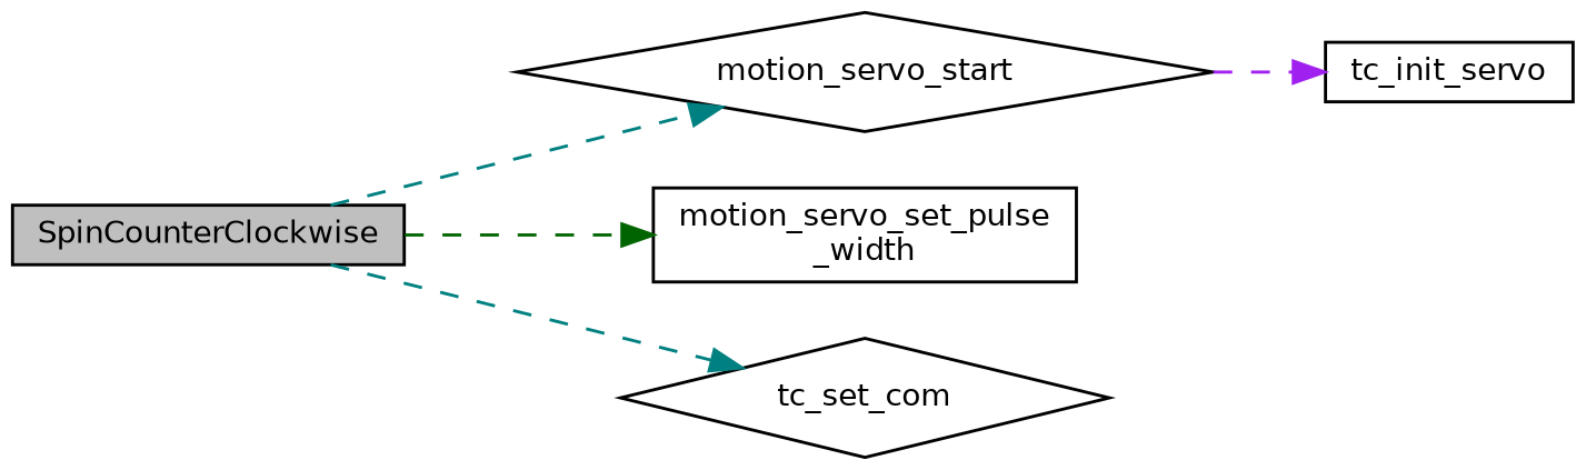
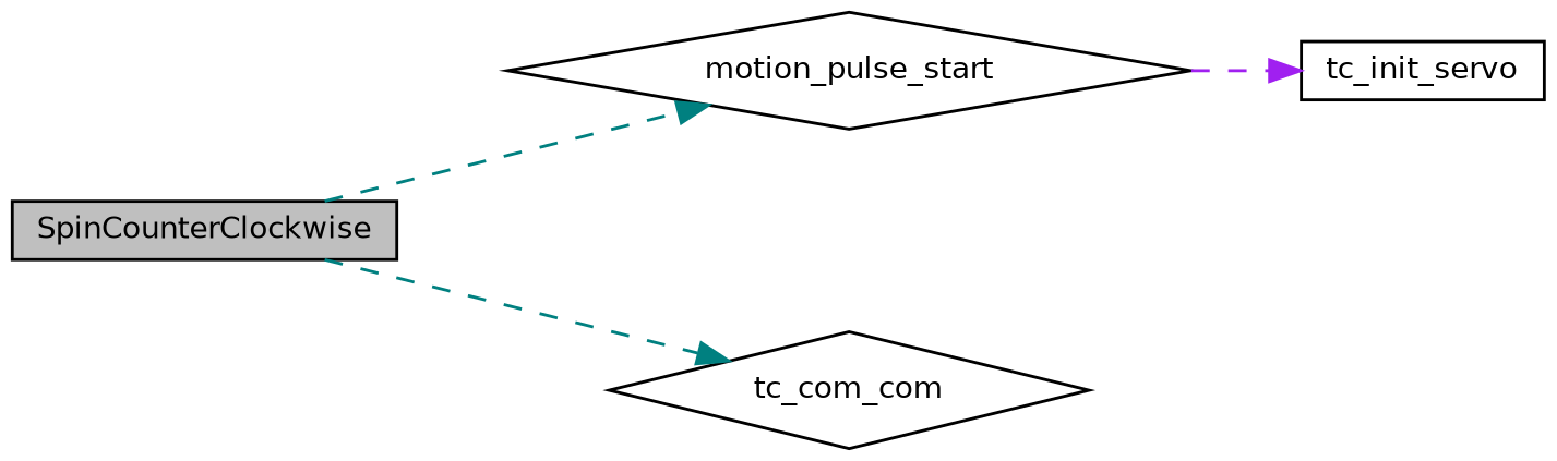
  digraph {
    rankdir=LR
    node [color=black fillcolor=white fontname=Helvetica fontsize=10 shape=box style=filled]
    edge [color=teal fontname=Helvetica fontsize=10 labelfontname=Helvetica labelfontsize=10 style=dashed]
    n1 [fillcolor=grey75 fontcolor=black height=0.2 label=SpinCounterClockwise width=0.4]
-   n2 [height=0.2 label=motion_servo_start shape=diamond width=0.4]
-   n3 [height=0.2 label="motion_servo_set_pulse\l_width" width=0.4]
-   n4 [height=0.2 label=tc_set_com shape=diamond width=0.4]
+   n2 [height=0.2 label=motion_pulse_start shape=diamond width=0.4]
+   n4 [height=0.2 label=tc_com_com shape=diamond width=0.4]
    n5 [height=0.2 label=tc_init_servo width=0.4]
    n1 -> n2
-   n1 -> n3 [color=darkgreen]
    n1 -> n4
    n2 -> n5 [color=purple]
  }
